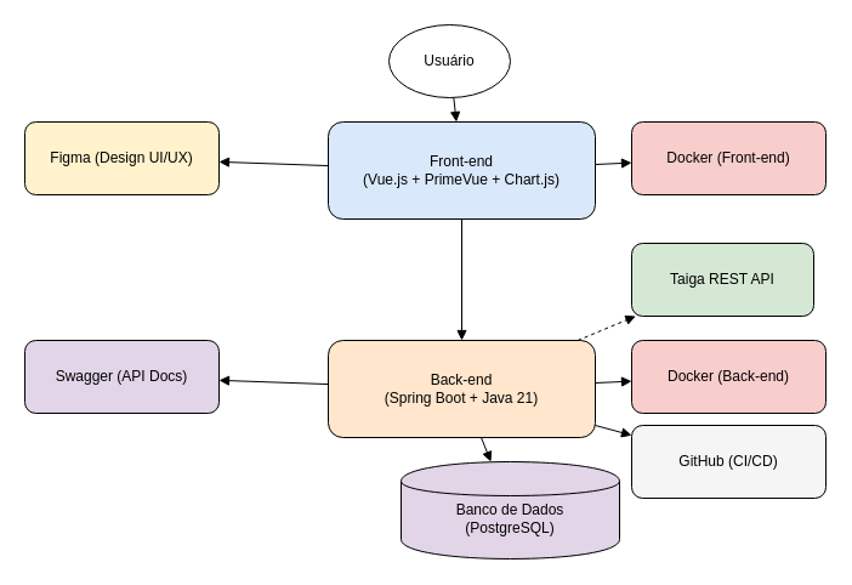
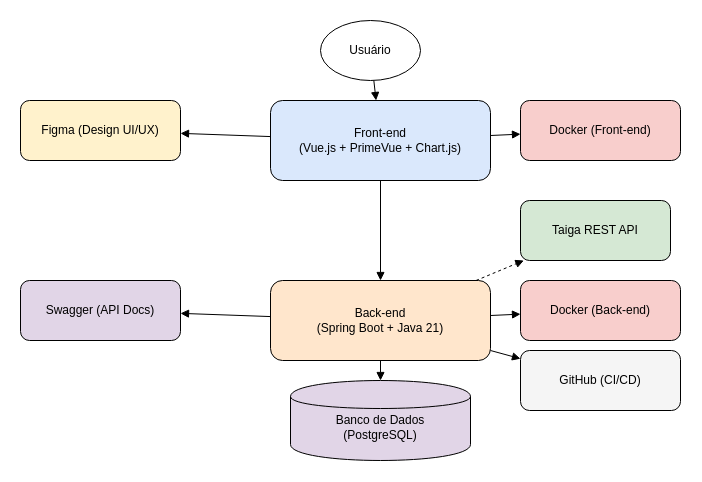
  <mxCell id="0" />
  <mxCell id="1" parent="0" />
  <mxCell id="2" value="Usuário" style="shape=ellipse;whiteSpace=wrap;html=1;" parent="1" vertex="1"><mxGeometry x="320" y="20" width="100" height="60" as="geometry" /></mxCell>
  <mxCell id="3" value="Front-end&#10;(Vue.js + PrimeVue + Chart.js)" style="shape=rectangle;rounded=1;whiteSpace=wrap;html=1;fillColor=#DAE8FC;" parent="1" vertex="1"><mxGeometry x="270" y="100" width="220" height="80" as="geometry" /></mxCell>
  <mxCell id="4" value="Figma (Design UI/UX)" style="shape=rectangle;rounded=1;whiteSpace=wrap;html=1;fillColor=#FFF2CC;" parent="1" vertex="1"><mxGeometry x="20" y="100" width="160" height="60" as="geometry" /></mxCell>
  <mxCell id="5" value="Docker (Front-end)" style="shape=rectangle;rounded=1;whiteSpace=wrap;html=1;fillColor=#F8CECC;" parent="1" vertex="1"><mxGeometry x="520" y="100" width="160" height="60" as="geometry" /></mxCell>
  <mxCell id="6" value="Back-end&#10;(Spring Boot + Java 21)" style="shape=rectangle;rounded=1;whiteSpace=wrap;html=1;fillColor=#FFE6CC;" parent="1" vertex="1"><mxGeometry x="270" y="280" width="220" height="80" as="geometry" /></mxCell>
  <mxCell id="7" value="Docker (Back-end)" style="shape=rectangle;rounded=1;whiteSpace=wrap;html=1;fillColor=#F8CECC;" parent="1" vertex="1"><mxGeometry x="520" y="280" width="160" height="60" as="geometry" /></mxCell>
  <mxCell id="8" value="Swagger (API Docs)" style="shape=rectangle;rounded=1;whiteSpace=wrap;html=1;fillColor=#E1D5E7;" parent="1" vertex="1"><mxGeometry x="20" y="280" width="160" height="60" as="geometry" /></mxCell>
  <mxCell id="9" value="GitHub (CI/CD)" style="shape=rectangle;rounded=1;whiteSpace=wrap;html=1;fillColor=#F5F5F5;" parent="1" vertex="1"><mxGeometry x="520" y="350" width="160" height="60" as="geometry" /></mxCell>
- <mxCell id="10" value="&lt;div&gt;&lt;br&gt;&lt;/div&gt;&lt;div&gt;&lt;span style=&quot;background-color: transparent; color: light-dark(rgb(0, 0, 0), rgb(255, 255, 255));&quot;&gt;Banco de Dados&lt;/span&gt;&lt;/div&gt;(PostgreSQL)" style="shape=cylinder;whiteSpace=wrap;html=1;fillColor=#E1D5E7;" parent="1" vertex="1"><mxGeometry x="330" y="380" width="180" height="80" as="geometry" /></mxCell>
+ <mxCell id="10" value="&lt;div&gt;&lt;br&gt;&lt;/div&gt;&lt;div&gt;&lt;span style=&quot;background-color: transparent; color: light-dark(rgb(0, 0, 0), rgb(255, 255, 255));&quot;&gt;Banco de Dados&lt;/span&gt;&lt;/div&gt;(PostgreSQL)" style="shape=cylinder;whiteSpace=wrap;html=1;fillColor=#E1D5E7;" parent="1" vertex="1"><mxGeometry x="290" y="380" width="180" height="80" as="geometry" /></mxCell>
  <mxCell id="11" value="Taiga REST API" style="shape=rectangle;rounded=1;whiteSpace=wrap;html=1;fillColor=#D5E8D4;" parent="1" vertex="1"><mxGeometry x="520" y="200" width="150" height="60" as="geometry" /></mxCell>
  <mxCell id="12" style="endArrow=block;html=1;" parent="1" source="2" target="3" edge="1"><mxGeometry relative="1" as="geometry" /></mxCell>
  <mxCell id="13" style="endArrow=block;html=1;" parent="1" source="3" target="4" edge="1"><mxGeometry relative="1" as="geometry" /></mxCell>
  <mxCell id="14" style="endArrow=block;html=1;" parent="1" source="3" target="5" edge="1"><mxGeometry relative="1" as="geometry" /></mxCell>
  <mxCell id="15" style="endArrow=block;html=1;" parent="1" source="3" target="6" edge="1"><mxGeometry relative="1" as="geometry" /></mxCell>
  <mxCell id="16" style="endArrow=block;html=1;" parent="1" source="6" target="7" edge="1"><mxGeometry relative="1" as="geometry" /></mxCell>
  <mxCell id="17" style="endArrow=block;html=1;" parent="1" source="6" target="8" edge="1"><mxGeometry relative="1" as="geometry" /></mxCell>
  <mxCell id="18" style="endArrow=block;html=1;" parent="1" source="6" target="9" edge="1"><mxGeometry relative="1" as="geometry" /></mxCell>
  <mxCell id="19" style="endArrow=block;html=1;" parent="1" source="6" target="10" edge="1"><mxGeometry relative="1" as="geometry" /></mxCell>
  <mxCell id="20" style="endArrow=block;dashed=1;html=1;" parent="1" source="6" target="11" edge="1"><mxGeometry relative="1" as="geometry" /></mxCell>
